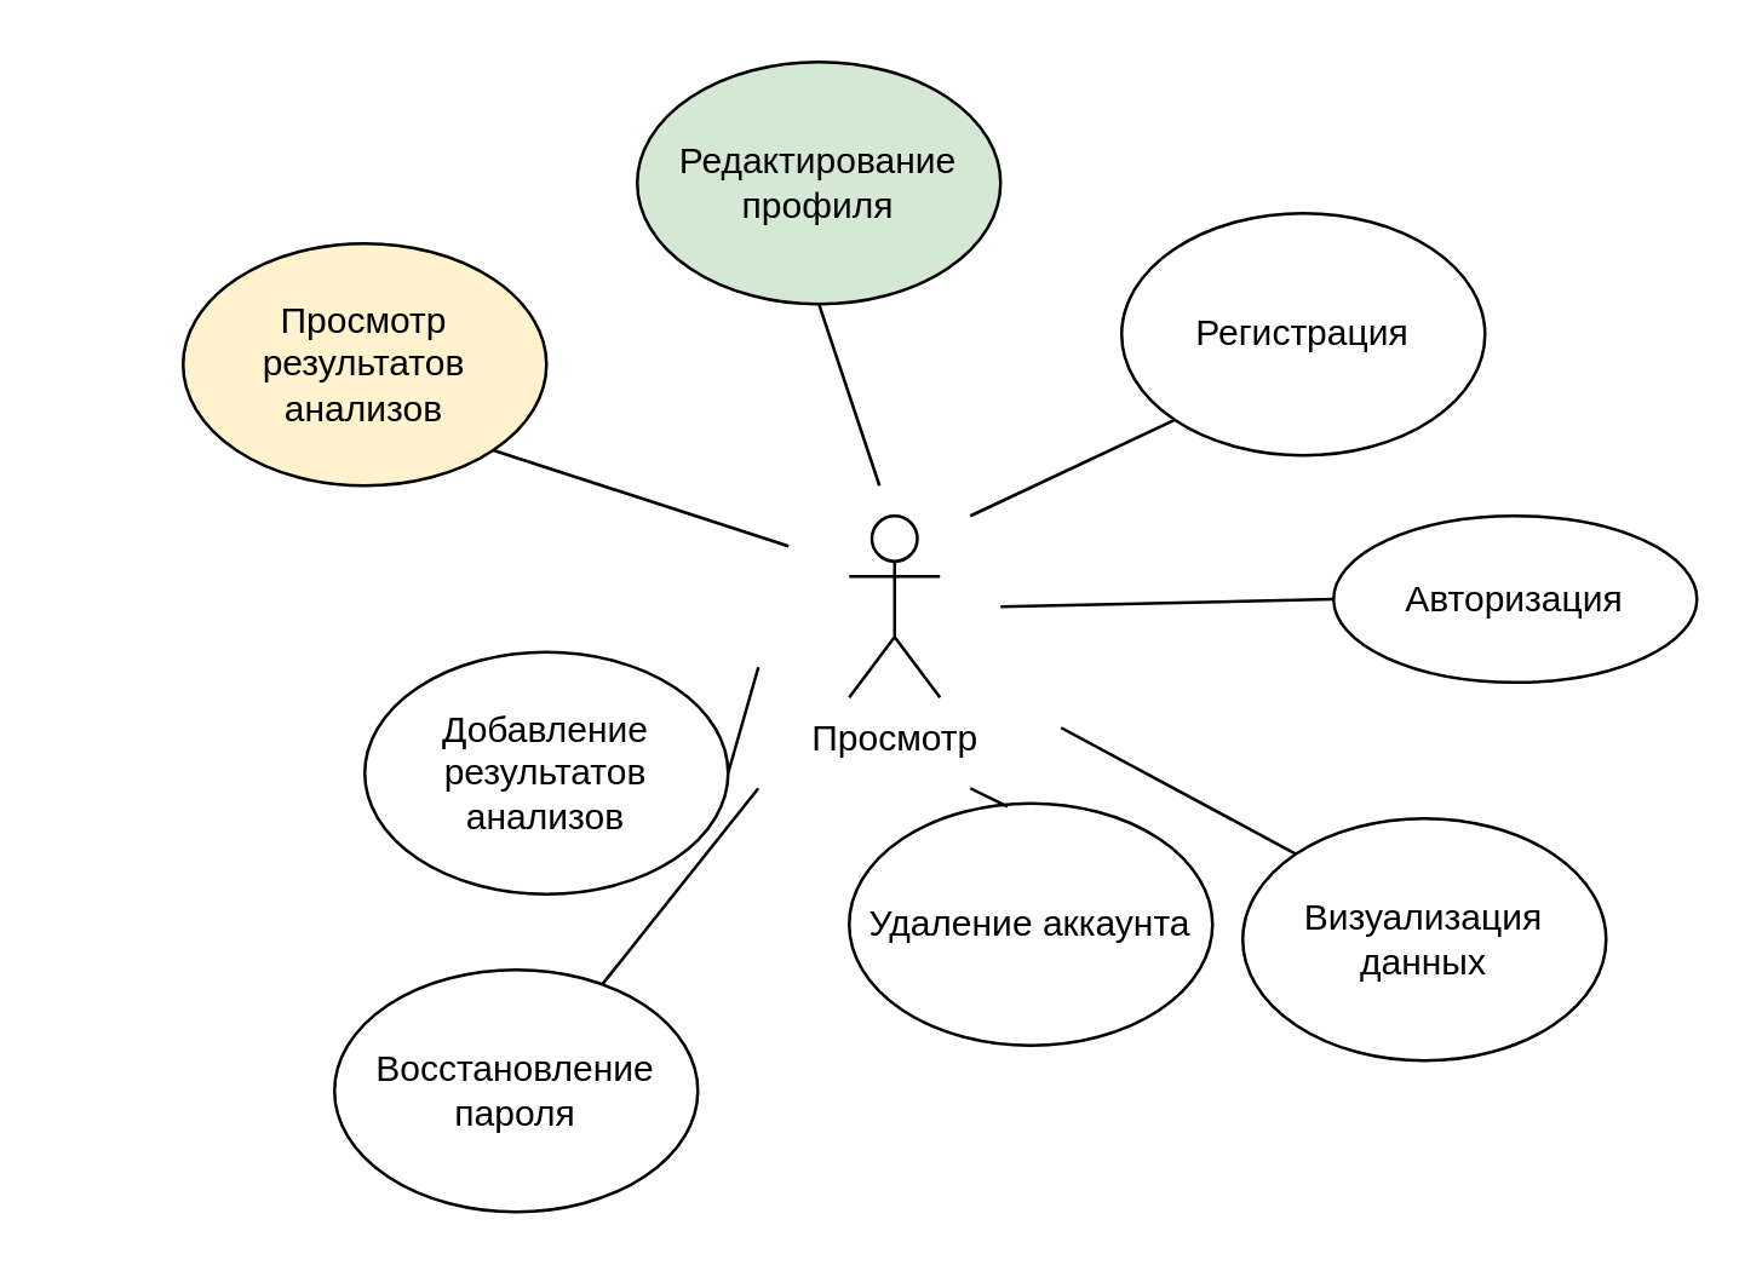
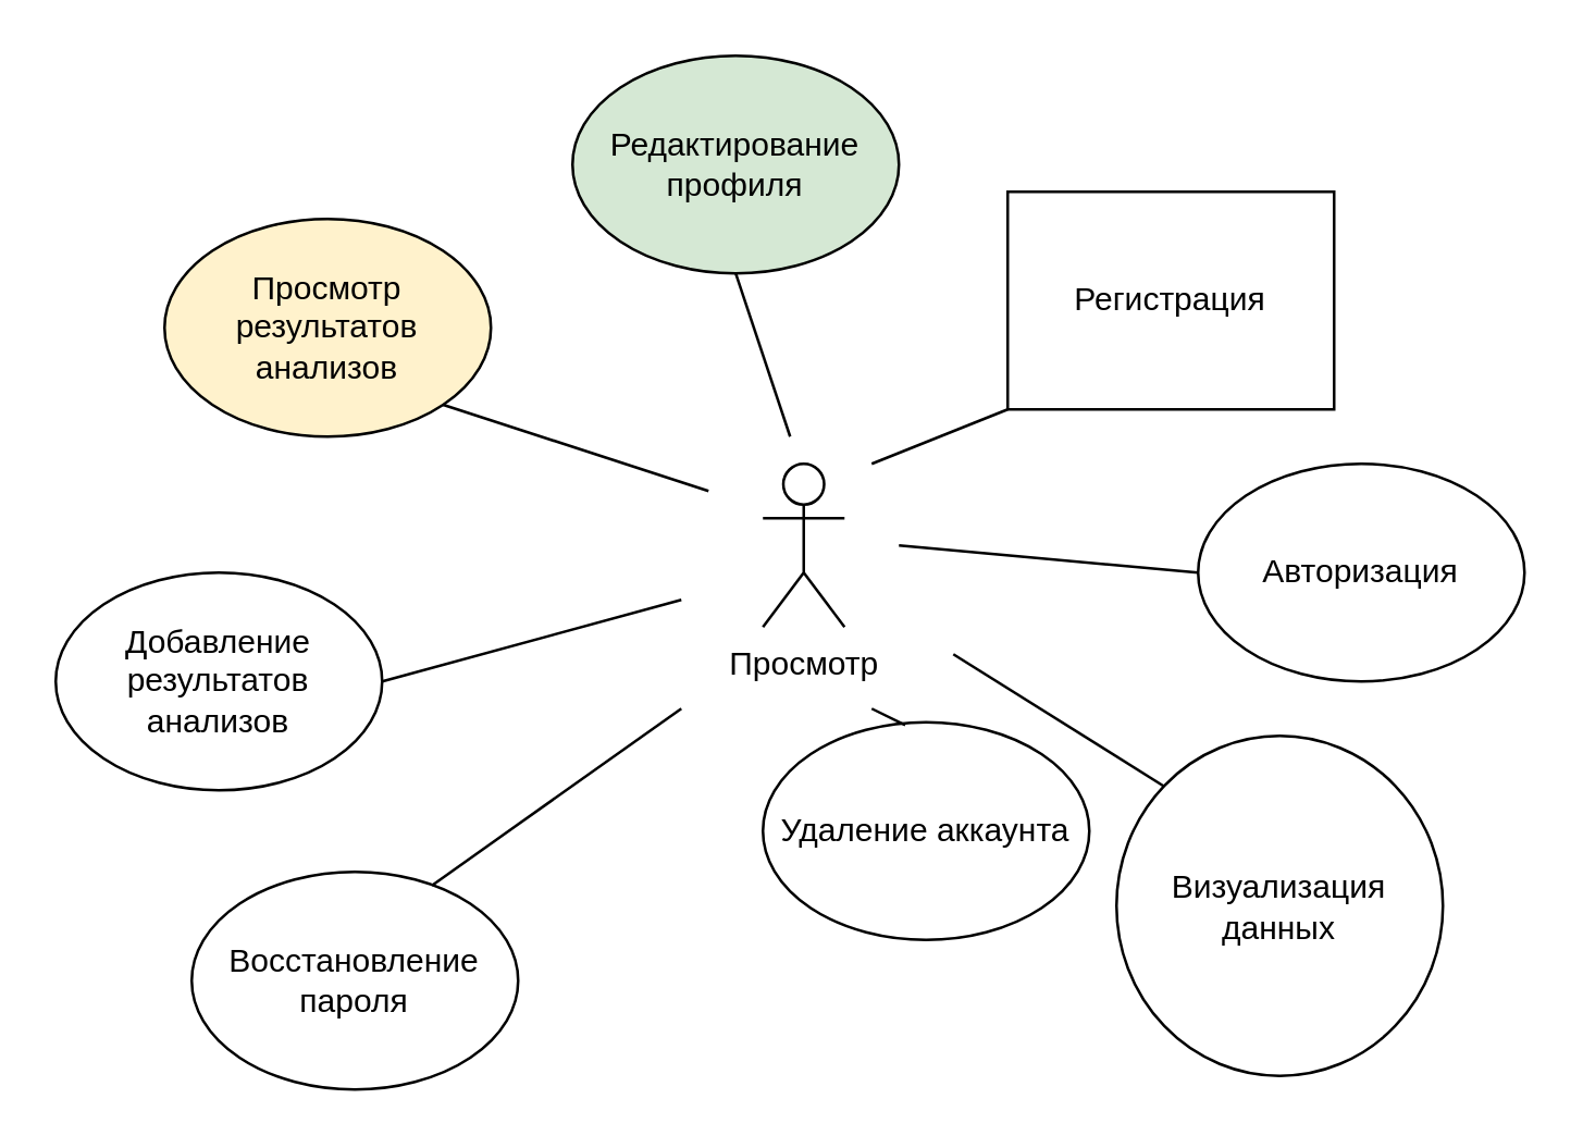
  <mxCell id="0" />
  <mxCell id="1" parent="0" />
  <mxCell id="2" value="Просмотр" style="shape=umlActor;verticalLabelPosition=bottom;verticalAlign=top;html=1;outlineConnect=0;" vertex="1" parent="1"><mxGeometry x="280" y="170" width="30" height="60" as="geometry" /></mxCell>
- <mxCell id="3" value="Регистрация" style="ellipse;whiteSpace=wrap;html=1;" vertex="1" parent="1"><mxGeometry x="370" y="70" width="120" height="80" as="geometry" /></mxCell>
- <mxCell id="4" value="Авторизация" style="ellipse;whiteSpace=wrap;html=1;" vertex="1" parent="1"><mxGeometry x="440" y="170" width="120" height="55" as="geometry" /></mxCell>
- <mxCell id="5" value="Восстановление пароля" style="ellipse;whiteSpace=wrap;html=1;" vertex="1" parent="1"><mxGeometry x="110" y="320" width="120" height="80" as="geometry" /></mxCell>
- <mxCell id="6" value="Добавление результатов анализов" style="ellipse;whiteSpace=wrap;html=1;" vertex="1" parent="1"><mxGeometry x="120" y="215" width="120" height="80" as="geometry" /></mxCell>
+ <mxCell id="3" value="Регистрация" style="whiteSpace=wrap;html=1;rounded=0;" vertex="1" parent="1"><mxGeometry x="370" y="70" width="120" height="80" as="geometry" /></mxCell>
+ <mxCell id="4" value="Авторизация" style="ellipse;whiteSpace=wrap;html=1;" vertex="1" parent="1"><mxGeometry x="440" y="170" width="120" height="80" as="geometry" /></mxCell>
+ <mxCell id="5" value="Восстановление пароля" style="ellipse;whiteSpace=wrap;html=1;" vertex="1" parent="1"><mxGeometry x="70" y="320" width="120" height="80" as="geometry" /></mxCell>
+ <mxCell id="6" value="Добавление результатов анализов" style="ellipse;whiteSpace=wrap;html=1;" vertex="1" parent="1"><mxGeometry x="20" y="210" width="120" height="80" as="geometry" /></mxCell>
  <mxCell id="7" value="Просмотр результатов анализов" style="ellipse;whiteSpace=wrap;html=1;fillColor=#fff2cc;" vertex="1" parent="1"><mxGeometry x="60" y="80" width="120" height="80" as="geometry" /></mxCell>
  <mxCell id="8" value="Редактирование профиля" style="ellipse;whiteSpace=wrap;html=1;fillColor=#d5e8d4;" vertex="1" parent="1"><mxGeometry x="210" y="20" width="120" height="80" as="geometry" /></mxCell>
- <mxCell id="9" value="Визуализация данных" style="ellipse;whiteSpace=wrap;html=1;" vertex="1" parent="1"><mxGeometry x="410" y="270" width="120" height="80" as="geometry" /></mxCell>
+ <mxCell id="9" value="Визуализация данных" style="ellipse;whiteSpace=wrap;html=1;" vertex="1" parent="1"><mxGeometry x="410" y="270" width="120" height="125" as="geometry" /></mxCell>
  <mxCell id="10" value="Удаление аккаунта" style="ellipse;whiteSpace=wrap;html=1;" vertex="1" parent="1"><mxGeometry x="280" y="265" width="120" height="80" as="geometry" /></mxCell>
  <mxCell id="11" value="" style="endArrow=none;html=1;rounded=0;exitX=1;exitY=0.5;exitDx=0;exitDy=0;" edge="1" parent="1" source="6"><mxGeometry width="50" height="50" relative="1" as="geometry"><mxPoint x="220" y="260" as="sourcePoint" /><mxPoint x="250" y="220" as="targetPoint" /></mxGeometry></mxCell>
  <mxCell id="12" value="" style="endArrow=none;html=1;rounded=0;exitX=0.736;exitY=0.062;exitDx=0;exitDy=0;exitPerimeter=0;" edge="1" parent="1" source="5"><mxGeometry width="50" height="50" relative="1" as="geometry"><mxPoint x="220" y="310" as="sourcePoint" /><mxPoint x="250" y="260" as="targetPoint" /></mxGeometry></mxCell>
  <mxCell id="13" value="" style="endArrow=none;html=1;rounded=0;exitX=1;exitY=1;exitDx=0;exitDy=0;" edge="1" parent="1" source="7"><mxGeometry width="50" height="50" relative="1" as="geometry"><mxPoint x="140" y="195" as="sourcePoint" /><mxPoint x="260" y="180" as="targetPoint" /></mxGeometry></mxCell>
  <mxCell id="14" value="" style="endArrow=none;html=1;rounded=0;exitX=0.5;exitY=1;exitDx=0;exitDy=0;" edge="1" parent="1" source="8"><mxGeometry width="50" height="50" relative="1" as="geometry"><mxPoint x="172" y="158" as="sourcePoint" /><mxPoint x="290" y="160" as="targetPoint" /></mxGeometry></mxCell>
  <mxCell id="15" value="" style="endArrow=none;html=1;rounded=0;exitX=0;exitY=1;exitDx=0;exitDy=0;" edge="1" parent="1" source="3"><mxGeometry width="50" height="50" relative="1" as="geometry"><mxPoint x="280" y="110" as="sourcePoint" /><mxPoint x="320" y="170" as="targetPoint" /></mxGeometry></mxCell>
  <mxCell id="16" value="" style="endArrow=none;html=1;rounded=0;exitX=0;exitY=0.5;exitDx=0;exitDy=0;" edge="1" parent="1" source="4"><mxGeometry width="50" height="50" relative="1" as="geometry"><mxPoint x="425" y="181" as="sourcePoint" /><mxPoint x="330" y="200" as="targetPoint" /></mxGeometry></mxCell>
  <mxCell id="17" value="" style="endArrow=none;html=1;rounded=0;exitX=0;exitY=0;exitDx=0;exitDy=0;" edge="1" parent="1" source="9"><mxGeometry width="50" height="50" relative="1" as="geometry"><mxPoint x="450" y="220" as="sourcePoint" /><mxPoint x="350" y="240" as="targetPoint" /></mxGeometry></mxCell>
  <mxCell id="18" value="" style="endArrow=none;html=1;rounded=0;exitX=0.436;exitY=0.013;exitDx=0;exitDy=0;exitPerimeter=0;" edge="1" parent="1" source="10"><mxGeometry width="50" height="50" relative="1" as="geometry"><mxPoint x="438" y="292" as="sourcePoint" /><mxPoint x="320" y="260" as="targetPoint" /></mxGeometry></mxCell>
